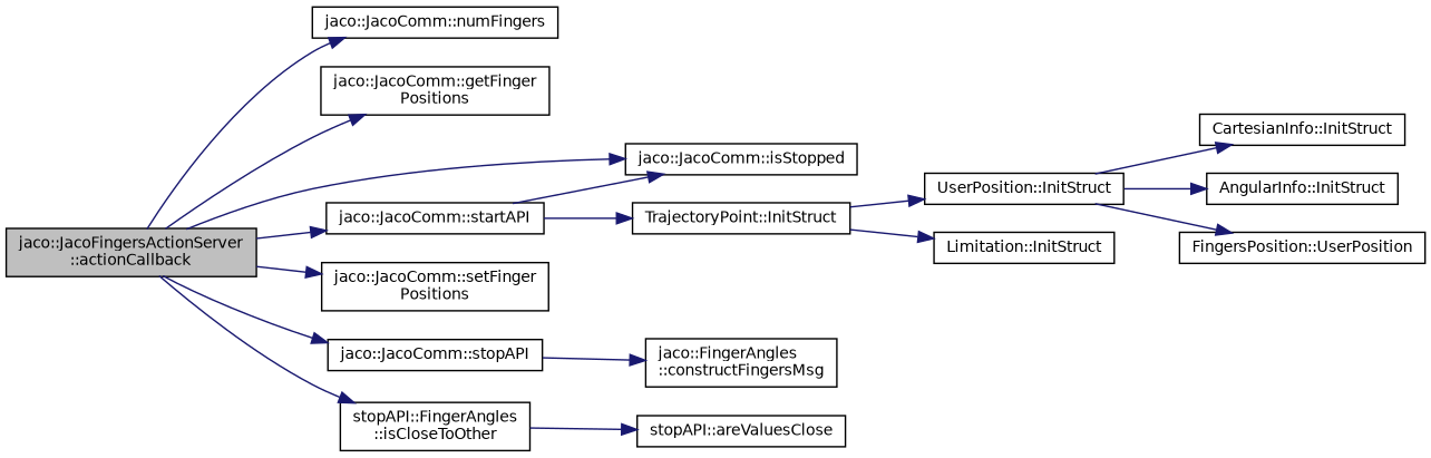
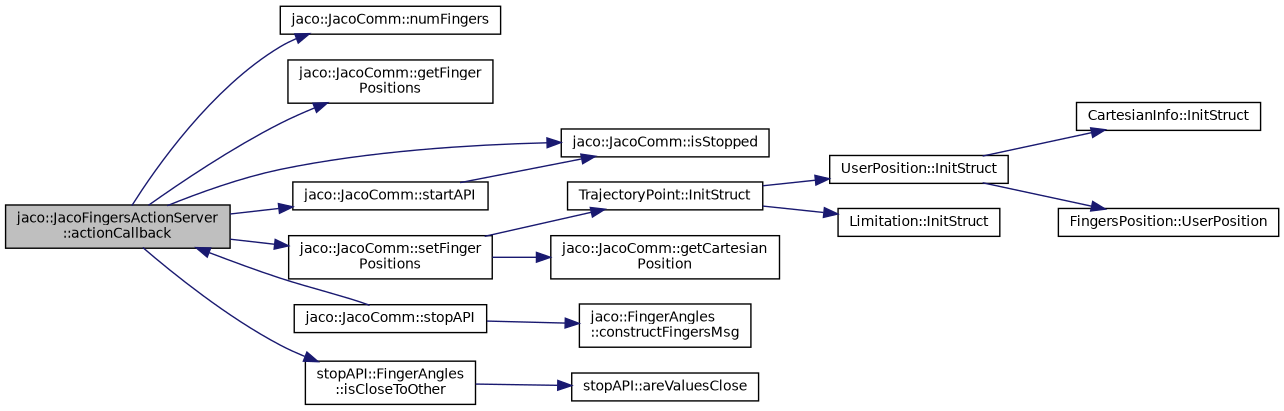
  digraph {
    rankdir=LR
    node [color=black fillcolor=white fontname=Helvetica fontsize=10 shape=record style=filled]
    edge [color=midnightblue fontname=Helvetica fontsize=10 labelfontname=Helvetica labelfontsize=10 style=solid]
    n1 [fillcolor=grey75 fontcolor=black height=0.2 label="jaco::JacoFingersActionServer\l::actionCallback" width=0.4]
    n2 [height=0.2 label="jaco::JacoComm::numFingers" width=0.4]
    n3 [height=0.2 label="jaco::JacoComm::getFinger\lPositions" width=0.4]
    n4 [height=0.2 label="jaco::JacoComm::isStopped" width=0.4]
    n5 [height=0.2 label="jaco::JacoComm::setFinger\lPositions" width=0.4]
    n6 [height=0.2 label="jaco::JacoComm::stopAPI" width=0.4]
    n7 [height=0.2 label="jaco::JacoComm::startAPI" width=0.4]
    n8 [height=0.2 label="stopAPI::FingerAngles\l::isCloseToOther" width=0.4]
    n9 [height=0.2 label="jaco::FingerAngles\l::constructFingersMsg" width=0.4]
    n10 [height=0.2 label="TrajectoryPoint::InitStruct" width=0.4]
+   n11 [height=0.2 label="jaco::JacoComm::getCartesian\lPosition" width=0.4]
    n12 [height=0.2 label="stopAPI::areValuesClose" width=0.4]
    n13 [height=0.2 label="UserPosition::InitStruct" width=0.4]
    n14 [height=0.2 label="Limitation::InitStruct" width=0.4]
    n15 [height=0.2 label="CartesianInfo::InitStruct" width=0.4]
-   n16 [height=0.2 label="AngularInfo::InitStruct" width=0.4]
    n17 [height=0.2 label="FingersPosition::UserPosition" width=0.4]
    n1 -> n2
    n1 -> n3
    n1 -> n4
    n1 -> n5
-   n1 -> n6
+   n6 -> n1
    n1 -> n7
    n1 -> n8
-   n7 -> n10
+   n5 -> n10
+   n5 -> n11
    n6 -> n9
    n7 -> n4
    n8 -> n12
    n10 -> n13
    n10 -> n14
    n13 -> n15
-   n13 -> n16
    n13 -> n17
  }
